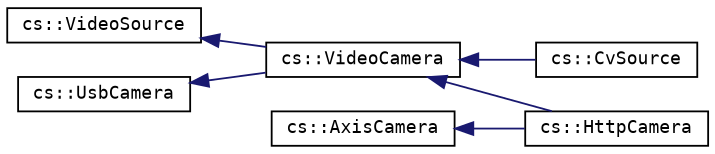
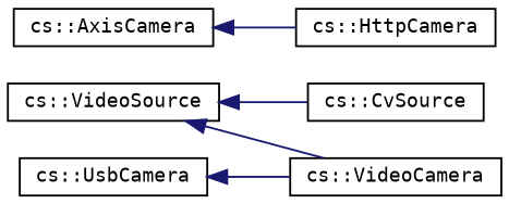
  digraph {
    fontname="DejaVu Sans Mono"
    rankdir=LR
    node [color=black fillcolor=white fontname="DejaVu Sans Mono" fontsize=10 shape=record style=filled]
    edge [color=midnightblue dir=back fontname="DejaVu Sans Mono" fontsize=10 labelfontname=Helvetica labelfontsize=10 style=solid]
    n1 [height=0.2 label="cs::VideoSource" width=0.4]
    n2 [height=0.2 label="cs::CvSource" width=0.4]
    n3 [height=0.2 label="cs::VideoCamera" width=0.4]
    n4 [height=0.2 label="cs::HttpCamera" width=0.4]
    n5 [height=0.2 label="cs::UsbCamera" width=0.4]
    n6 [height=0.2 label="cs::AxisCamera" width=0.4]
-   n3 -> n2
+   n1 -> n2
    n1 -> n3
-   n3 -> n4
    n5 -> n3
    n6 -> n4
  }
